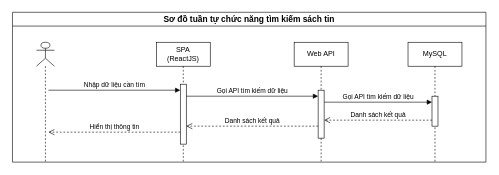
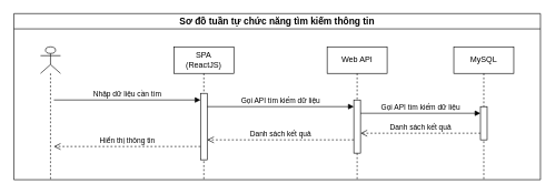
  <mxCell id="0" />
  <mxCell id="1" parent="0" />
- <mxCell id="2" value="Sơ đồ tuần tự chức năng tìm kiếm sách tin" style="swimlane;whiteSpace=wrap;html=1;startSize=23;fontSize=14;" parent="1" vertex="1"><mxGeometry x="20" y="20" width="790" height="250" as="geometry" /></mxCell>
+ <mxCell id="2" value="Sơ đồ tuần tự chức năng tìm kiếm thông tin" style="swimlane;whiteSpace=wrap;html=1;startSize=23;fontSize=14;" parent="1" vertex="1"><mxGeometry x="20" y="20" width="790" height="250" as="geometry" /></mxCell>
  <mxCell id="3" value="" style="shape=umlLifeline;perimeter=lifelinePerimeter;whiteSpace=wrap;html=1;container=1;dropTarget=0;collapsible=0;recursiveResize=0;outlineConnect=0;portConstraint=eastwest;newEdgeStyle={&quot;curved&quot;:0,&quot;rounded&quot;:0};participant=umlActor;" parent="2" vertex="1"><mxGeometry x="40" y="50" width="30" height="200" as="geometry" /></mxCell>
  <mxCell id="4" value="SPA&lt;br&gt;(ReactJS)" style="shape=umlLifeline;perimeter=lifelinePerimeter;whiteSpace=wrap;html=1;container=1;dropTarget=0;collapsible=0;recursiveResize=0;outlineConnect=0;portConstraint=eastwest;newEdgeStyle={&quot;curved&quot;:0,&quot;rounded&quot;:0};" parent="2" vertex="1"><mxGeometry x="240" y="50" width="90" height="200" as="geometry" /></mxCell>
  <mxCell id="5" value="" style="html=1;points=[[0,0,0,0,5],[0,1,0,0,-5],[1,0,0,0,5],[1,1,0,0,-5]];perimeter=orthogonalPerimeter;outlineConnect=0;targetShapes=umlLifeline;portConstraint=eastwest;newEdgeStyle={&quot;curved&quot;:0,&quot;rounded&quot;:0};" parent="4" vertex="1"><mxGeometry x="40" y="70" width="10" height="100" as="geometry" /></mxCell>
  <mxCell id="6" value="Web API" style="shape=umlLifeline;perimeter=lifelinePerimeter;whiteSpace=wrap;html=1;container=1;dropTarget=0;collapsible=0;recursiveResize=0;outlineConnect=0;portConstraint=eastwest;newEdgeStyle={&quot;curved&quot;:0,&quot;rounded&quot;:0};" parent="2" vertex="1"><mxGeometry x="470" y="50" width="90" height="200" as="geometry" /></mxCell>
  <mxCell id="7" value="&lt;span style=&quot;color: rgba(0, 0, 0, 0); font-family: monospace; font-size: 0px; text-align: start;&quot;&gt;%3CmxGraphModel%3E%3Croot%3E%3CmxCell%20id%3D%220%22%2F%3E%3CmxCell%20id%3D%221%22%20parent%3D%220%22%2F%3E%3CmxCell%20id%3D%222%22%20value%3D%22G%E1%BB%8Di%20API%20t%C3%ACm%20ki%E1%BA%BFm%20d%E1%BB%AF%20li%E1%BB%87u%22%20style%3D%22html%3D1%3BverticalAlign%3Dbottom%3BendArrow%3Dblock%3Bcurved%3D0%3Brounded%3D0%3B%22%20edge%3D%221%22%20parent%3D%221%22%3E%3CmxGeometry%20width%3D%2280%22%20relative%3D%221%22%20as%3D%22geometry%22%3E%3CmxPoint%20x%3D%22360%22%20y%3D%22730%22%20as%3D%22sourcePoint%22%2F%3E%3CmxPoint%20x%3D%22580%22%20y%3D%22730%22%20as%3D%22targetPoint%22%2F%3E%3C%2FmxGeometry%3E%3C%2FmxCell%3E%3C%2Froot%3E%3C%2FmxGraphModel%3E&lt;/span&gt;" style="html=1;points=[[0,0,0,0,5],[0,1,0,0,-5],[1,0,0,0,5],[1,1,0,0,-5]];perimeter=orthogonalPerimeter;outlineConnect=0;targetShapes=umlLifeline;portConstraint=eastwest;newEdgeStyle={&quot;curved&quot;:0,&quot;rounded&quot;:0};" parent="6" vertex="1"><mxGeometry x="40" y="80" width="10" height="80" as="geometry" /></mxCell>
  <mxCell id="8" value="MySQL" style="shape=umlLifeline;perimeter=lifelinePerimeter;whiteSpace=wrap;html=1;container=1;dropTarget=0;collapsible=0;recursiveResize=0;outlineConnect=0;portConstraint=eastwest;newEdgeStyle={&quot;curved&quot;:0,&quot;rounded&quot;:0};" parent="2" vertex="1"><mxGeometry x="660" y="50" width="90" height="200" as="geometry" /></mxCell>
  <mxCell id="9" value="" style="html=1;points=[[0,0,0,0,5],[0,1,0,0,-5],[1,0,0,0,5],[1,1,0,0,-5]];perimeter=orthogonalPerimeter;outlineConnect=0;targetShapes=umlLifeline;portConstraint=eastwest;newEdgeStyle={&quot;curved&quot;:0,&quot;rounded&quot;:0};" parent="8" vertex="1"><mxGeometry x="40" y="90" width="10" height="50" as="geometry" /></mxCell>
  <mxCell id="10" value="Nhập dữ liệu cần tìm" style="html=1;verticalAlign=bottom;endArrow=block;curved=0;rounded=0;" parent="2" edge="1"><mxGeometry width="80" relative="1" as="geometry"><mxPoint x="60" y="130" as="sourcePoint" /><mxPoint x="280" y="130" as="targetPoint" /></mxGeometry></mxCell>
  <mxCell id="11" value="Gọi API tìm kiếm dữ liệu" style="html=1;verticalAlign=bottom;endArrow=block;curved=0;rounded=0;" parent="2" edge="1"><mxGeometry width="80" relative="1" as="geometry"><mxPoint x="290" y="140" as="sourcePoint" /><mxPoint x="510" y="140" as="targetPoint" /></mxGeometry></mxCell>
  <mxCell id="12" value="Gọi API tìm kiếm dữ liệu" style="html=1;verticalAlign=bottom;endArrow=block;curved=0;rounded=0;" parent="2" target="9" edge="1"><mxGeometry width="80" relative="1" as="geometry"><mxPoint x="520" y="150" as="sourcePoint" /><mxPoint x="680" y="150" as="targetPoint" /></mxGeometry></mxCell>
  <mxCell id="13" value="Danh sách kết quả" style="html=1;verticalAlign=bottom;endArrow=open;dashed=1;endSize=8;curved=0;rounded=0;" parent="2" edge="1"><mxGeometry relative="1" as="geometry"><mxPoint x="700" y="180" as="sourcePoint" /><mxPoint x="520" y="180" as="targetPoint" /></mxGeometry></mxCell>
  <mxCell id="14" value="Danh sách kết quả" style="html=1;verticalAlign=bottom;endArrow=open;dashed=1;endSize=8;curved=0;rounded=0;" parent="2" edge="1"><mxGeometry relative="1" as="geometry"><mxPoint x="510" y="190" as="sourcePoint" /><mxPoint x="290" y="190" as="targetPoint" /></mxGeometry></mxCell>
  <mxCell id="15" value="Hiển thị thông tin" style="html=1;verticalAlign=bottom;endArrow=open;dashed=1;endSize=8;curved=0;rounded=0;" parent="2" edge="1"><mxGeometry relative="1" as="geometry"><mxPoint x="280" y="200" as="sourcePoint" /><mxPoint x="60" y="200" as="targetPoint" /></mxGeometry></mxCell>
